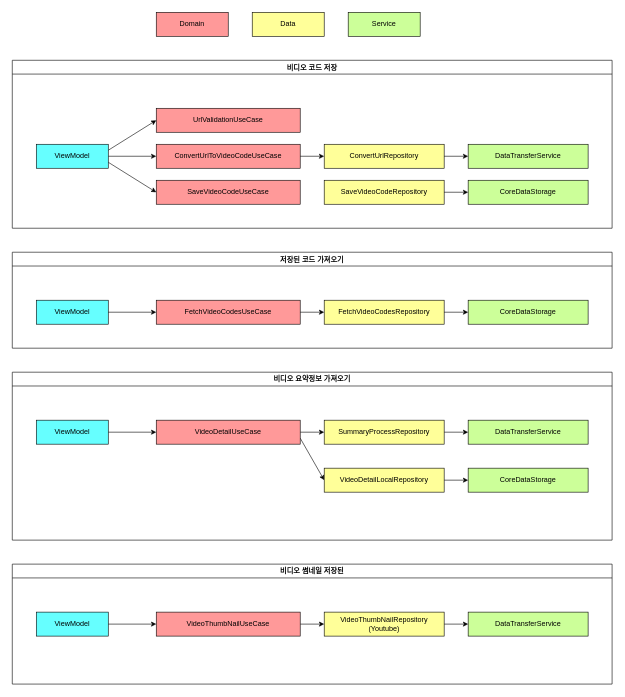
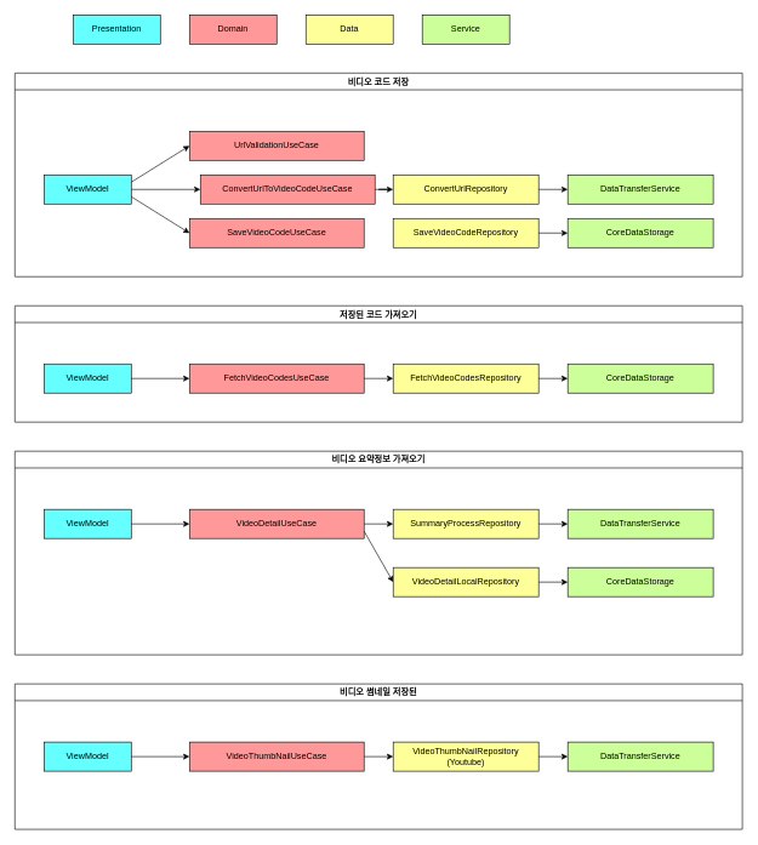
  <mxCell id="0" />
  <mxCell id="1" parent="0" />
+ <mxCell id="2" value="Presentation" style="rounded=0;whiteSpace=wrap;html=1;fillColor=#66FFFF;" vertex="1" parent="1"><mxGeometry x="100" y="20" width="120" height="40" as="geometry" /></mxCell>
  <mxCell id="3" value="Domain" style="rounded=0;whiteSpace=wrap;html=1;fillColor=#FF9999;" vertex="1" parent="1"><mxGeometry x="260" y="20" width="120" height="40" as="geometry" /></mxCell>
  <mxCell id="4" value="Data" style="rounded=0;whiteSpace=wrap;html=1;fillColor=#FFFF99;" vertex="1" parent="1"><mxGeometry x="420" y="20" width="120" height="40" as="geometry" /></mxCell>
  <mxCell id="5" value="비디오 코드 저장" style="swimlane;whiteSpace=wrap;html=1;" vertex="1" parent="1"><mxGeometry x="20" y="100" width="1000" height="280" as="geometry" /></mxCell>
  <mxCell id="6" value="UrlValidationUseCase" style="rounded=0;whiteSpace=wrap;html=1;fillColor=#FF9999;" vertex="1" parent="5"><mxGeometry x="240" y="80" width="240" height="40" as="geometry" /></mxCell>
  <mxCell id="7" value="SaveVideoCodeUseCase" style="rounded=0;whiteSpace=wrap;html=1;fillColor=#FF9999;" vertex="1" parent="5"><mxGeometry x="240" y="200" width="240" height="40" as="geometry" /></mxCell>
- <mxCell id="8" value="ConvertUrlToVideoCodeUseCase" style="rounded=0;whiteSpace=wrap;html=1;fillColor=#FF9999;" vertex="1" parent="5"><mxGeometry x="240" y="140" width="240" height="40" as="geometry" /></mxCell>
+ <mxCell id="8" value="ConvertUrlToVideoCodeUseCase" style="rounded=0;whiteSpace=wrap;html=1;fillColor=#FF9999;" vertex="1" parent="5"><mxGeometry x="255" y="140" width="240" height="40" as="geometry" /></mxCell>
  <mxCell id="9" value="SaveVideoCodeRepository" style="rounded=0;whiteSpace=wrap;html=1;fillColor=#FFFF99;" vertex="1" parent="5"><mxGeometry x="520" y="200" width="200" height="40" as="geometry" /></mxCell>
  <mxCell id="10" value="ConvertUrlRepository" style="rounded=0;whiteSpace=wrap;html=1;fillColor=#FFFF99;" vertex="1" parent="5"><mxGeometry x="520" y="140" width="200" height="40" as="geometry" /></mxCell>
  <mxCell id="11" style="edgeStyle=orthogonalEdgeStyle;rounded=0;orthogonalLoop=1;jettySize=auto;html=1;entryX=0;entryY=0.5;entryDx=0;entryDy=0;" edge="1" parent="5" source="8" target="10"><mxGeometry relative="1" as="geometry" /></mxCell>
  <mxCell id="12" value="CoreDataStorage" style="rounded=0;whiteSpace=wrap;html=1;fillColor=#CCFF99;" vertex="1" parent="5"><mxGeometry x="760" y="200" width="200" height="40" as="geometry" /></mxCell>
  <mxCell id="13" value="" style="edgeStyle=orthogonalEdgeStyle;rounded=0;orthogonalLoop=1;jettySize=auto;html=1;" edge="1" parent="5" source="9" target="12"><mxGeometry relative="1" as="geometry" /></mxCell>
  <mxCell id="14" value="DataTransferService" style="rounded=0;whiteSpace=wrap;html=1;fillColor=#CCFF99;" vertex="1" parent="5"><mxGeometry x="760" y="140" width="200" height="40" as="geometry" /></mxCell>
  <mxCell id="15" style="edgeStyle=orthogonalEdgeStyle;rounded=0;orthogonalLoop=1;jettySize=auto;html=1;entryX=0;entryY=0.5;entryDx=0;entryDy=0;" edge="1" parent="5" source="10" target="14"><mxGeometry relative="1" as="geometry" /></mxCell>
  <mxCell id="16" style="rounded=0;orthogonalLoop=1;jettySize=auto;html=1;entryX=0;entryY=0.5;entryDx=0;entryDy=0;exitX=1;exitY=0.25;exitDx=0;exitDy=0;" edge="1" parent="5" source="19" target="6"><mxGeometry relative="1" as="geometry" /></mxCell>
  <mxCell id="17" style="rounded=0;orthogonalLoop=1;jettySize=auto;html=1;entryX=0;entryY=0.5;entryDx=0;entryDy=0;" edge="1" parent="5" source="19" target="8"><mxGeometry relative="1" as="geometry" /></mxCell>
  <mxCell id="18" style="rounded=0;orthogonalLoop=1;jettySize=auto;html=1;entryX=0;entryY=0.5;entryDx=0;entryDy=0;exitX=1;exitY=0.75;exitDx=0;exitDy=0;" edge="1" parent="5" source="19" target="7"><mxGeometry relative="1" as="geometry" /></mxCell>
  <mxCell id="19" value="ViewModel" style="rounded=0;whiteSpace=wrap;html=1;fillColor=#66FFFF;" vertex="1" parent="5"><mxGeometry x="40" y="140" width="120" height="40" as="geometry" /></mxCell>
  <mxCell id="20" value="Service" style="rounded=0;whiteSpace=wrap;html=1;fillColor=#CCFF99;" vertex="1" parent="1"><mxGeometry x="580" y="20" width="120" height="40" as="geometry" /></mxCell>
  <mxCell id="21" value="저장된 코드 가져오기" style="swimlane;whiteSpace=wrap;html=1;" vertex="1" parent="1"><mxGeometry x="20" y="420" width="1000" height="160" as="geometry" /></mxCell>
  <mxCell id="22" value="ViewModel" style="rounded=0;whiteSpace=wrap;html=1;fillColor=#66FFFF;" vertex="1" parent="21"><mxGeometry x="40" y="80" width="120" height="40" as="geometry" /></mxCell>
  <mxCell id="23" value="FetchVideoCodesUseCase" style="rounded=0;whiteSpace=wrap;html=1;fillColor=#FF9999;" vertex="1" parent="21"><mxGeometry x="240" y="80" width="240" height="40" as="geometry" /></mxCell>
  <mxCell id="24" value="" style="edgeStyle=orthogonalEdgeStyle;rounded=0;orthogonalLoop=1;jettySize=auto;html=1;" edge="1" parent="21" source="22" target="23"><mxGeometry relative="1" as="geometry" /></mxCell>
  <mxCell id="25" value="FetchVideoCodesRepository" style="rounded=0;whiteSpace=wrap;html=1;fillColor=#FFFF99;" vertex="1" parent="21"><mxGeometry x="520" y="80" width="200" height="40" as="geometry" /></mxCell>
  <mxCell id="26" value="" style="edgeStyle=orthogonalEdgeStyle;rounded=0;orthogonalLoop=1;jettySize=auto;html=1;" edge="1" parent="21" source="23" target="25"><mxGeometry relative="1" as="geometry" /></mxCell>
  <mxCell id="27" value="CoreDataStorage" style="rounded=0;whiteSpace=wrap;html=1;fillColor=#CCFF99;" vertex="1" parent="21"><mxGeometry x="760" y="80" width="200" height="40" as="geometry" /></mxCell>
  <mxCell id="28" value="" style="edgeStyle=orthogonalEdgeStyle;rounded=0;orthogonalLoop=1;jettySize=auto;html=1;" edge="1" parent="21" source="25" target="27"><mxGeometry relative="1" as="geometry" /></mxCell>
  <mxCell id="29" value="비디오 요약정보 가져오기" style="swimlane;whiteSpace=wrap;html=1;" vertex="1" parent="1"><mxGeometry x="20" y="620" width="1000" height="280" as="geometry" /></mxCell>
  <mxCell id="30" value="" style="edgeStyle=orthogonalEdgeStyle;rounded=0;orthogonalLoop=1;jettySize=auto;html=1;" edge="1" parent="29" source="31" target="34"><mxGeometry relative="1" as="geometry" /></mxCell>
  <mxCell id="31" value="ViewModel" style="rounded=0;whiteSpace=wrap;html=1;fillColor=#66FFFF;" vertex="1" parent="29"><mxGeometry x="40" y="80" width="120" height="40" as="geometry" /></mxCell>
  <mxCell id="32" style="rounded=0;orthogonalLoop=1;jettySize=auto;html=1;entryX=0;entryY=0.5;entryDx=0;entryDy=0;" edge="1" parent="29" source="34" target="36"><mxGeometry relative="1" as="geometry" /></mxCell>
  <mxCell id="33" style="rounded=0;orthogonalLoop=1;jettySize=auto;html=1;entryX=0;entryY=0.5;entryDx=0;entryDy=0;exitX=1;exitY=0.75;exitDx=0;exitDy=0;" edge="1" parent="29" source="34" target="38"><mxGeometry relative="1" as="geometry" /></mxCell>
  <mxCell id="34" value="VideoDetailUseCase" style="rounded=0;whiteSpace=wrap;html=1;fillColor=#FF9999;" vertex="1" parent="29"><mxGeometry x="240" y="80" width="240" height="40" as="geometry" /></mxCell>
  <mxCell id="35" value="" style="edgeStyle=orthogonalEdgeStyle;rounded=0;orthogonalLoop=1;jettySize=auto;html=1;" edge="1" parent="29" source="36" target="39"><mxGeometry relative="1" as="geometry" /></mxCell>
  <mxCell id="36" value="SummaryProcessRepository" style="rounded=0;whiteSpace=wrap;html=1;fillColor=#FFFF99;" vertex="1" parent="29"><mxGeometry x="520" y="80" width="200" height="40" as="geometry" /></mxCell>
  <mxCell id="37" value="" style="edgeStyle=orthogonalEdgeStyle;rounded=0;orthogonalLoop=1;jettySize=auto;html=1;" edge="1" parent="29" source="38" target="40"><mxGeometry relative="1" as="geometry" /></mxCell>
  <mxCell id="38" value="VideoDetailLocalRepository" style="rounded=0;whiteSpace=wrap;html=1;fillColor=#FFFF99;" vertex="1" parent="29"><mxGeometry x="520" y="160" width="200" height="40" as="geometry" /></mxCell>
  <mxCell id="39" value="DataTransferService" style="rounded=0;whiteSpace=wrap;html=1;fillColor=#CCFF99;" vertex="1" parent="29"><mxGeometry x="760" y="80" width="200" height="40" as="geometry" /></mxCell>
  <mxCell id="40" value="CoreDataStorage" style="rounded=0;whiteSpace=wrap;html=1;fillColor=#CCFF99;" vertex="1" parent="29"><mxGeometry x="760" y="160" width="200" height="40" as="geometry" /></mxCell>
  <mxCell id="41" value="비디오 썸네일 저장된" style="swimlane;whiteSpace=wrap;html=1;" vertex="1" parent="1"><mxGeometry x="20" y="940" width="1000" height="200" as="geometry" /></mxCell>
  <mxCell id="42" value="" style="edgeStyle=orthogonalEdgeStyle;rounded=0;orthogonalLoop=1;jettySize=auto;html=1;" edge="1" parent="41" source="43" target="45"><mxGeometry relative="1" as="geometry" /></mxCell>
  <mxCell id="43" value="VideoThumbNailUseCase" style="rounded=0;whiteSpace=wrap;html=1;fillColor=#FF9999;" vertex="1" parent="41"><mxGeometry x="240" y="80" width="240" height="40" as="geometry" /></mxCell>
  <mxCell id="44" value="" style="edgeStyle=orthogonalEdgeStyle;rounded=0;orthogonalLoop=1;jettySize=auto;html=1;" edge="1" parent="41" source="45" target="46"><mxGeometry relative="1" as="geometry" /></mxCell>
  <mxCell id="45" value="VideoThumbNailRepository&lt;br&gt;(Youtube)" style="rounded=0;whiteSpace=wrap;html=1;fillColor=#FFFF99;" vertex="1" parent="41"><mxGeometry x="520" y="80" width="200" height="40" as="geometry" /></mxCell>
  <mxCell id="46" value="DataTransferService" style="rounded=0;whiteSpace=wrap;html=1;fillColor=#CCFF99;" vertex="1" parent="41"><mxGeometry x="760" y="80" width="200" height="40" as="geometry" /></mxCell>
  <mxCell id="47" value="" style="edgeStyle=orthogonalEdgeStyle;rounded=0;orthogonalLoop=1;jettySize=auto;html=1;" edge="1" parent="41" source="48" target="43"><mxGeometry relative="1" as="geometry" /></mxCell>
  <mxCell id="48" value="ViewModel" style="rounded=0;whiteSpace=wrap;html=1;fillColor=#66FFFF;" vertex="1" parent="41"><mxGeometry x="40" y="80" width="120" height="40" as="geometry" /></mxCell>
